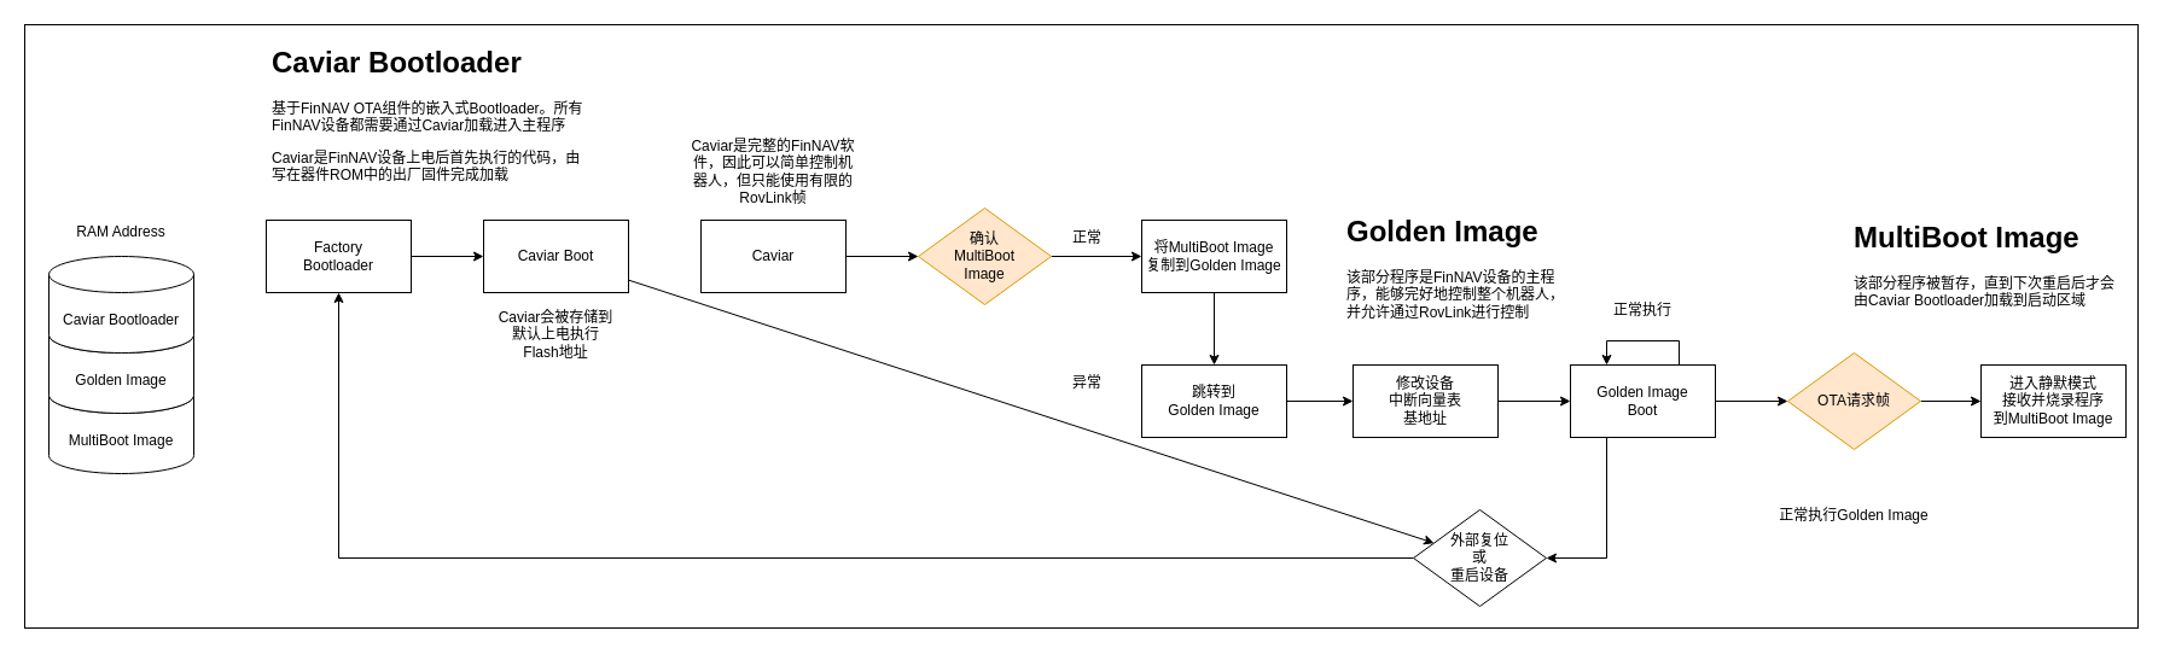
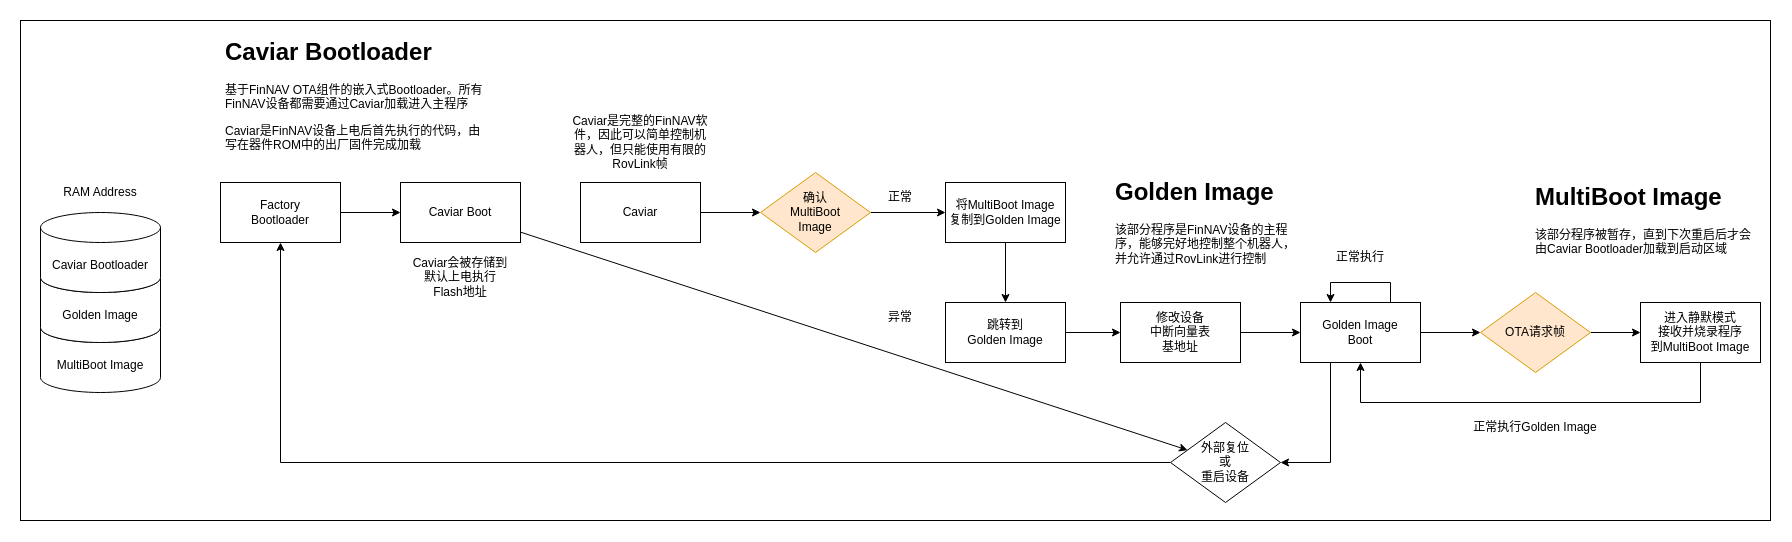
  <mxCell id="0" />
  <mxCell id="1" parent="0" />
  <mxCell id="2" value="" style="rounded=0;whiteSpace=wrap;html=1;" parent="1" vertex="1"><mxGeometry x="20" y="20" width="1750" height="500" as="geometry" /></mxCell>
  <mxCell id="3" value="" style="edgeStyle=none;html=1;" parent="1" source="4" target="7" edge="1"><mxGeometry relative="1" as="geometry" /></mxCell>
  <mxCell id="4" value="Factory&lt;br&gt;Bootloader" style="rounded=0;whiteSpace=wrap;html=1;" parent="1" vertex="1"><mxGeometry x="220" y="182" width="120" height="60" as="geometry" /></mxCell>
  <mxCell id="5" value="&lt;h1&gt;Caviar Bootloader&lt;/h1&gt;&lt;p&gt;基于FinNAV OTA组件的嵌入式Bootloader。所有FinNAV设备都需要通过Caviar加载进入主程序&lt;/p&gt;&lt;p&gt;Caviar是FinNAV设备上电后首先执行的代码，由写在器件ROM中的出厂固件完成加载&lt;/p&gt;" style="text;html=1;strokeColor=none;fillColor=none;spacing=5;spacingTop=-20;whiteSpace=wrap;overflow=hidden;rounded=0;" parent="1" vertex="1"><mxGeometry x="220" y="32" width="270" height="130" as="geometry" /></mxCell>
  <mxCell id="6" value="" style="edgeStyle=none;html=1;" parent="1" source="7" target="27" edge="1"><mxGeometry relative="1" as="geometry" /></mxCell>
  <mxCell id="7" value="Caviar Boot" style="whiteSpace=wrap;html=1;rounded=0;" parent="1" vertex="1"><mxGeometry x="400" y="182" width="120" height="60" as="geometry" /></mxCell>
  <mxCell id="8" value="" style="edgeStyle=none;html=1;" parent="1" source="9" target="19" edge="1"><mxGeometry relative="1" as="geometry" /></mxCell>
  <mxCell id="9" value="Caviar" style="whiteSpace=wrap;html=1;rounded=0;" parent="1" vertex="1"><mxGeometry x="580" y="182" width="120" height="60" as="geometry" /></mxCell>
  <mxCell id="10" value="&lt;h1&gt;Golden Image&lt;/h1&gt;&lt;p&gt;该部分程序是FinNAV设备的主程序，能够完好地控制整个机器人，并允许通过RovLink进行控制&lt;/p&gt;" style="text;html=1;strokeColor=none;fillColor=none;spacing=5;spacingTop=-20;whiteSpace=wrap;overflow=hidden;rounded=0;" parent="1" vertex="1"><mxGeometry x="1110" y="172" width="190" height="100" as="geometry" /></mxCell>
  <mxCell id="11" value="&lt;h1&gt;MultiBoot Image&lt;/h1&gt;&lt;p&gt;该部分程序被暂存，直到下次重启后才会由Caviar Bootloader加载到启动区域&lt;/p&gt;" style="text;html=1;strokeColor=none;fillColor=none;spacing=5;spacingTop=-20;whiteSpace=wrap;overflow=hidden;rounded=0;" parent="1" vertex="1"><mxGeometry x="1530" y="177" width="230" height="90" as="geometry" /></mxCell>
  <mxCell id="12" value="Caviar会被存储到默认上电执行Flash地址" style="text;html=1;strokeColor=none;fillColor=none;align=center;verticalAlign=middle;whiteSpace=wrap;rounded=0;" parent="1" vertex="1"><mxGeometry x="410" y="252" width="100" height="50" as="geometry" /></mxCell>
  <mxCell id="13" value="MultiBoot Image" style="shape=cylinder3;whiteSpace=wrap;html=1;boundedLbl=1;backgroundOutline=1;size=15;" parent="1" vertex="1"><mxGeometry x="40" y="312" width="120" height="80" as="geometry" /></mxCell>
  <mxCell id="14" value="Golden Image" style="shape=cylinder3;whiteSpace=wrap;html=1;boundedLbl=1;backgroundOutline=1;size=15;" parent="1" vertex="1"><mxGeometry x="40" y="262" width="120" height="80" as="geometry" /></mxCell>
  <mxCell id="15" value="Caviar Bootloader" style="shape=cylinder3;whiteSpace=wrap;html=1;boundedLbl=1;backgroundOutline=1;size=15;" parent="1" vertex="1"><mxGeometry x="40" y="212" width="120" height="80" as="geometry" /></mxCell>
  <mxCell id="16" value="RAM Address" style="text;html=1;strokeColor=none;fillColor=none;align=center;verticalAlign=middle;whiteSpace=wrap;rounded=0;" parent="1" vertex="1"><mxGeometry x="55" y="177" width="90" height="30" as="geometry" /></mxCell>
  <mxCell id="17" value="Caviar是完整的FinNAV软件，因此可以简单控制机器人，但只能使用有限的RovLink帧" style="text;html=1;strokeColor=none;fillColor=none;align=center;verticalAlign=middle;whiteSpace=wrap;rounded=0;" parent="1" vertex="1"><mxGeometry x="570" y="112" width="140" height="60" as="geometry" /></mxCell>
  <mxCell id="18" value="" style="edgeStyle=none;html=1;" parent="1" source="19" target="21" edge="1"><mxGeometry relative="1" as="geometry" /></mxCell>
  <mxCell id="19" value="确认&lt;br&gt;MultiBoot&lt;br&gt;Image" style="rhombus;whiteSpace=wrap;html=1;rounded=0;fillColor=#ffe6cc;strokeColor=#d79b00;" parent="1" vertex="1"><mxGeometry x="760" y="172" width="110" height="80" as="geometry" /></mxCell>
  <mxCell id="20" value="" style="edgeStyle=none;html=1;" parent="1" source="21" target="39" edge="1"><mxGeometry relative="1" as="geometry" /></mxCell>
  <mxCell id="21" value="将MultiBoot Image&lt;br&gt;复制到Golden Image" style="whiteSpace=wrap;html=1;rounded=0;" parent="1" vertex="1"><mxGeometry x="945" y="182" width="120" height="60" as="geometry" /></mxCell>
  <mxCell id="22" value="" style="edgeStyle=none;rounded=0;html=1;" parent="1" source="23" target="25" edge="1"><mxGeometry relative="1" as="geometry" /></mxCell>
  <mxCell id="23" value="OTA请求帧" style="rhombus;whiteSpace=wrap;html=1;rounded=0;fillColor=#ffe6cc;strokeColor=#d79b00;" parent="1" vertex="1"><mxGeometry x="1480" y="292" width="110" height="80" as="geometry" /></mxCell>
+ <mxCell id="24" style="edgeStyle=none;rounded=0;html=1;exitX=0.5;exitY=1;exitDx=0;exitDy=0;entryX=0.5;entryY=1;entryDx=0;entryDy=0;" parent="1" source="25" target="37" edge="1"><mxGeometry relative="1" as="geometry"><Array as="points"><mxPoint x="1700" y="402" /><mxPoint x="1360" y="402" /></Array></mxGeometry></mxCell>
  <mxCell id="25" value="进入静默模式&lt;br&gt;接收并烧录程序&lt;br&gt;到MultiBoot Image" style="rounded=0;whiteSpace=wrap;html=1;" parent="1" vertex="1"><mxGeometry x="1640" y="302" width="120" height="60" as="geometry" /></mxCell>
  <mxCell id="26" style="edgeStyle=none;rounded=0;html=1;exitX=0;exitY=0.5;exitDx=0;exitDy=0;entryX=0.5;entryY=1;entryDx=0;entryDy=0;" parent="1" source="27" target="4" edge="1"><mxGeometry relative="1" as="geometry"><Array as="points"><mxPoint x="280" y="462" /></Array></mxGeometry></mxCell>
  <mxCell id="27" value="外部复位&lt;br&gt;或&lt;br&gt;重启设备" style="rhombus;whiteSpace=wrap;html=1;rounded=0;" parent="1" vertex="1"><mxGeometry x="1170" y="422" width="110" height="80" as="geometry" /></mxCell>
  <mxCell id="28" value="正常执行Golden Image" style="text;html=1;strokeColor=none;fillColor=none;align=center;verticalAlign=middle;whiteSpace=wrap;rounded=0;" parent="1" vertex="1"><mxGeometry x="1470" y="412" width="130" height="30" as="geometry" /></mxCell>
  <mxCell id="29" value="" style="edgeStyle=none;rounded=0;html=1;" parent="1" source="30" target="37" edge="1"><mxGeometry relative="1" as="geometry" /></mxCell>
  <mxCell id="30" value="修改设备&lt;br&gt;中断向量表&lt;br&gt;基地址" style="whiteSpace=wrap;html=1;rounded=0;" parent="1" vertex="1"><mxGeometry x="1120" y="302" width="120" height="60" as="geometry" /></mxCell>
  <mxCell id="31" value="正常执行" style="text;html=1;strokeColor=none;fillColor=none;align=center;verticalAlign=middle;whiteSpace=wrap;rounded=0;" parent="1" vertex="1"><mxGeometry x="1330" y="242" width="60" height="30" as="geometry" /></mxCell>
  <mxCell id="32" value="正常" style="text;html=1;strokeColor=none;fillColor=none;align=center;verticalAlign=middle;whiteSpace=wrap;rounded=0;" parent="1" vertex="1"><mxGeometry x="870" y="182" width="60" height="30" as="geometry" /></mxCell>
  <mxCell id="33" value="异常" style="text;html=1;strokeColor=none;fillColor=none;align=center;verticalAlign=middle;whiteSpace=wrap;rounded=0;" parent="1" vertex="1"><mxGeometry x="870" y="302" width="60" height="30" as="geometry" /></mxCell>
  <mxCell id="34" value="" style="edgeStyle=none;rounded=0;html=1;" parent="1" source="37" target="23" edge="1"><mxGeometry relative="1" as="geometry" /></mxCell>
  <mxCell id="35" style="edgeStyle=none;rounded=0;html=1;exitX=0.75;exitY=0;exitDx=0;exitDy=0;entryX=0.25;entryY=0;entryDx=0;entryDy=0;" parent="1" source="37" target="37" edge="1"><mxGeometry relative="1" as="geometry"><mxPoint x="1370" y="232" as="targetPoint" /><Array as="points"><mxPoint x="1390" y="282" /><mxPoint x="1330" y="282" /></Array></mxGeometry></mxCell>
  <mxCell id="36" style="edgeStyle=none;rounded=0;html=1;exitX=0.25;exitY=1;exitDx=0;exitDy=0;entryX=1;entryY=0.5;entryDx=0;entryDy=0;" parent="1" source="37" target="27" edge="1"><mxGeometry relative="1" as="geometry"><Array as="points"><mxPoint x="1330" y="462" /></Array></mxGeometry></mxCell>
  <mxCell id="37" value="Golden Image&lt;br&gt;Boot" style="whiteSpace=wrap;html=1;rounded=0;" parent="1" vertex="1"><mxGeometry x="1300" y="302" width="120" height="60" as="geometry" /></mxCell>
  <mxCell id="38" value="" style="edgeStyle=none;rounded=0;html=1;" parent="1" source="39" target="30" edge="1"><mxGeometry relative="1" as="geometry" /></mxCell>
  <mxCell id="39" value="跳转到&lt;br&gt;Golden Image" style="whiteSpace=wrap;html=1;rounded=0;" parent="1" vertex="1"><mxGeometry x="945" y="302" width="120" height="60" as="geometry" /></mxCell>
